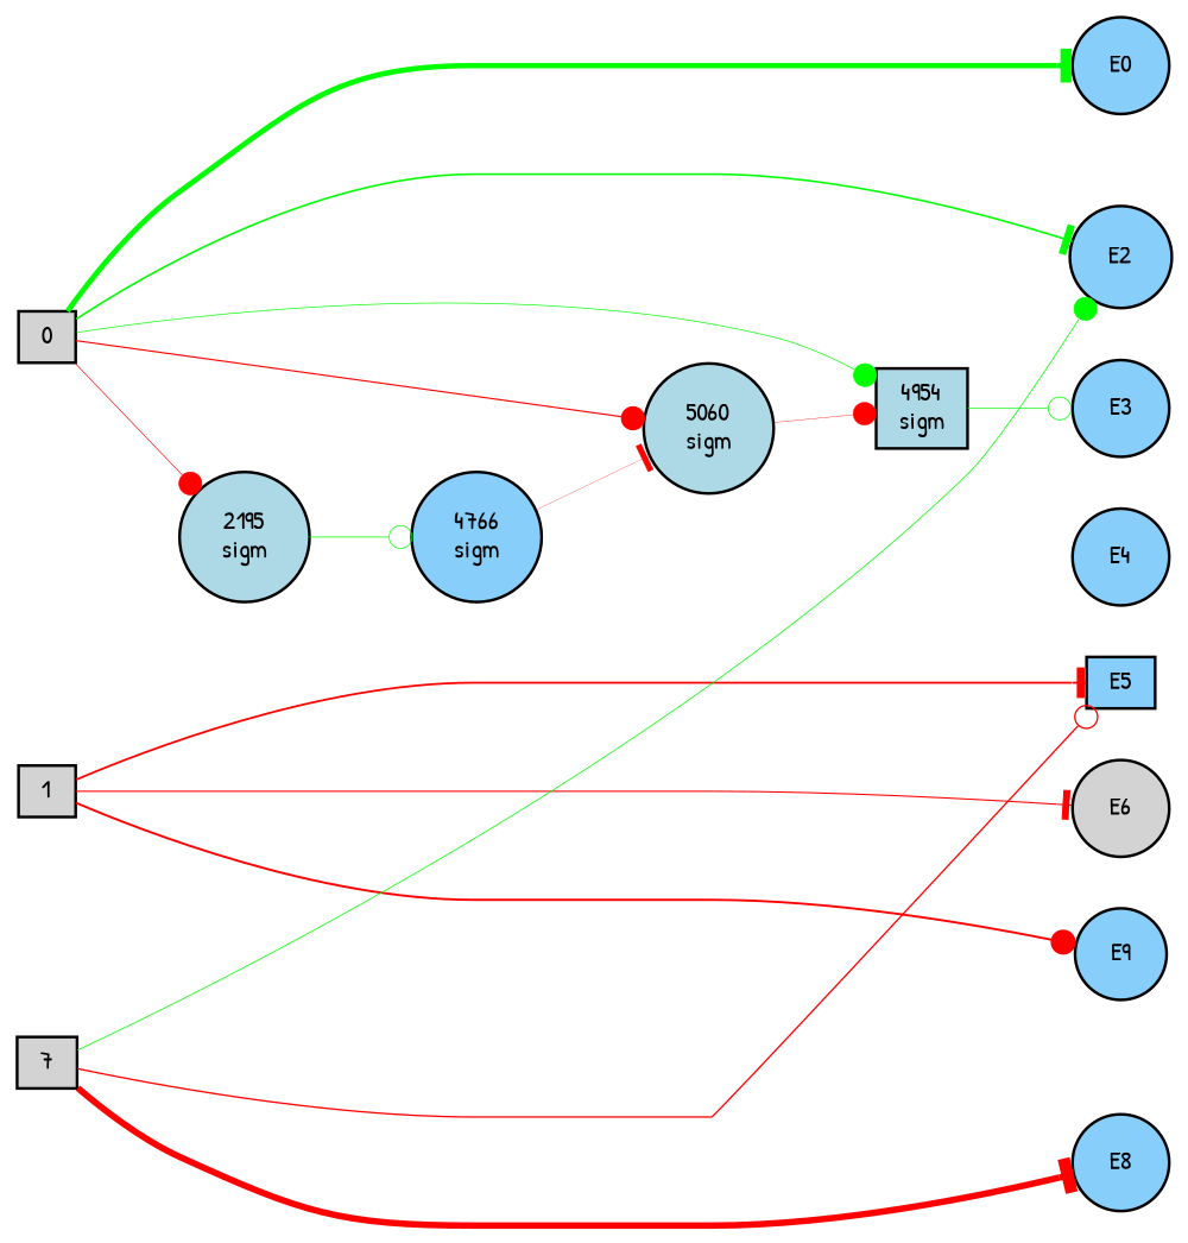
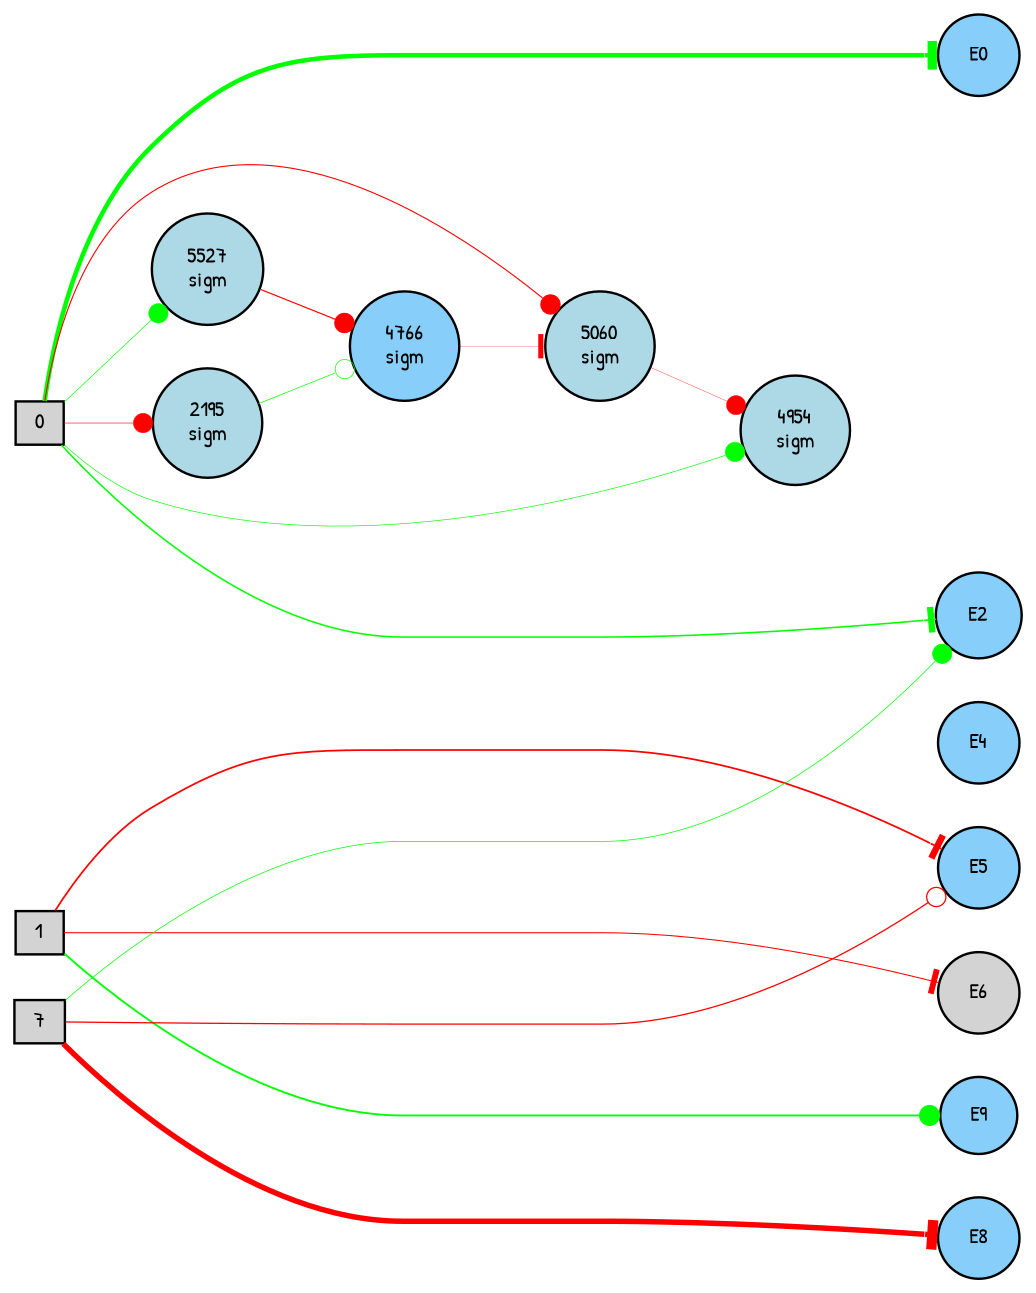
  digraph {
    fontname="Patrick Hand"
    rankdir=LR
    node [fillcolor=lightskyblue fontname="Patrick Hand" fontsize=9 shape=circle style=filled]
    edge [fontname="Patrick Hand" style=solid color=red]
    0 [fillcolor=lightgray height=0.2 shape=box width=0.2]
    1 [fillcolor=lightgray height=0.2 shape=box width=0.2]
    n3 [fillcolor=lightgray height=0.2 label=7 shape=box width=0.2]
    E0 [height=0.2 width=0.2]
    E2 [height=0.2 width=0.2]
-   E3 [height=0.2 width=0.2]
    E4 [height=0.2 width=0.2]
-   E5 [height=0.2 shape=box width=0.2]
+   E5 [height=0.2 width=0.2]
    E6 [fillcolor=lightgray height=0.2 width=0.2]
    n10 [height=0.2 label=E9 width=0.2]
    E8 [height=0.2 width=0.2]
    n12 [fillcolor=lightblue height=0.2 label="5060\nsigm" width=0.2]
+   n13 [fillcolor=lightblue height=0.2 label="5527\nsigm" width=0.2]
    n14 [fillcolor=lightblue height=0.2 label="2195\nsigm" width=0.2]
-   n15 [fillcolor=lightblue height=0.2 label="4954\nsigm" shape=box width=0.2]
+   n15 [fillcolor=lightblue height=0.2 label="4954\nsigm" width=0.2]
    n16 [height=0.2 label="4766\nsigm" width=0.2]
    subgraph sub_1 {
      rank=source
      0
      1
      n3
    }
    subgraph sub_2 {
      rank=sink
      E0
      E2
-     E3
      E4
      E5
      E6
      n10
      E8
    }
    0 -> 1 [style=invis color=""]
    0 -> E0 [arrowhead=tee color=green penwidth=1.8821339866044786]
    0 -> E2 [arrowhead=tee color=green penwidth=0.6420062557197471]
    0 -> n12 [arrowhead=dot penwidth=0.45787581291195534]
+   0 -> n13 [arrowhead=dot color=green penwidth=0.27258018764671]
    0 -> n14 [arrowhead=dot penwidth=0.254099627130953]
    0 -> n15 [arrowhead=dot color=green penwidth=0.2751766273280635]
    1 -> n3 [style=invis color=""]
    1 -> E5 [arrowhead=tee penwidth=0.7246631515680075]
    1 -> E6 [arrowhead=tee penwidth=0.4364486968583645]
-   1 -> n10 [arrowhead=dot penwidth=0.779340346671662]
+   1 -> n10 [arrowhead=dot color=green penwidth=0.779340346671662]
    n3 -> E2 [arrowhead=dot color=green penwidth=0.3030428653630024]
    n3 -> E5 [arrowhead=odot penwidth=0.5306481740924558]
    n3 -> E8 [arrowhead=tee penwidth=2.27275014030093]
-   E2 -> E3 [style=invis color=""]
-   E3 -> E4 [style=invis color=""]
    E4 -> E5 [style=invis color=""]
    E5 -> E6 [style=invis color=""]
    E6 -> n10 [style=invis color=""]
    n10 -> E8 [style=invis color=""]
    n12 -> n15 [arrowhead=dot penwidth=0.1465403434728151]
+   n13 -> n16 [arrowhead=dot penwidth=0.48489611282746603]
    n14 -> n16 [arrowhead=odot color=green penwidth=0.28798670480722166]
-   n15 -> E3 [arrowhead=odot color=green penwidth=0.3047743575187427]
    n16 -> n12 [arrowhead=tee penwidth=0.1018503731487087]
  }
